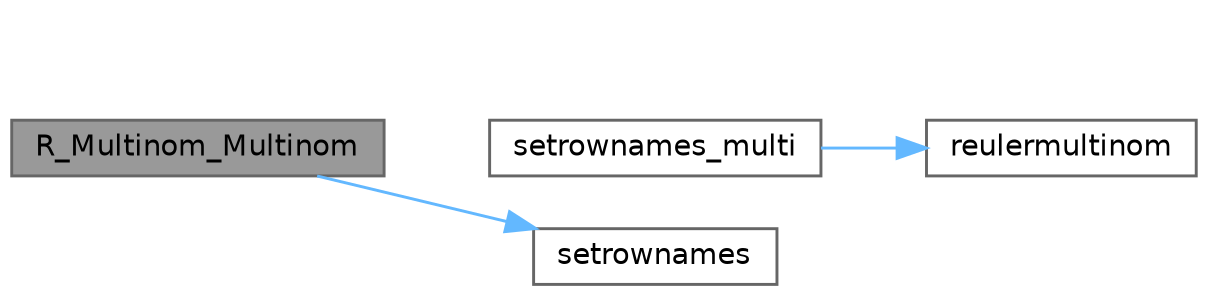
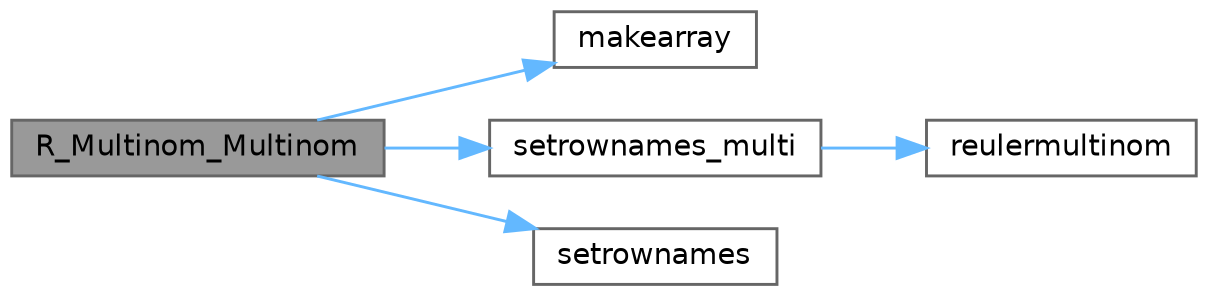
  digraph {
    rankdir=LR
    node [color=grey40 fillcolor=white fontname=Helvetica fontsize=10 shape=box style=filled]
    edge [color=steelblue1 fontname=Helvetica fontsize=10 labelfontname=Helvetica labelfontsize=10 style=solid]
    n1 [color=gray40 fillcolor=grey60 fontcolor=black height=0.2 label=R_Multinom_Multinom width=0.4]
+   n2 [height=0.2 label=makearray width=0.4]
    n3 [height=0.2 label=setrownames_multi width=0.4]
    n4 [height=0.2 label=setrownames width=0.4]
    n5 [height=0.2 label=reulermultinom width=0.4]
+   n1 -> n2
+   n1 -> n3
    n1 -> n4
    n3 -> n5
  }
